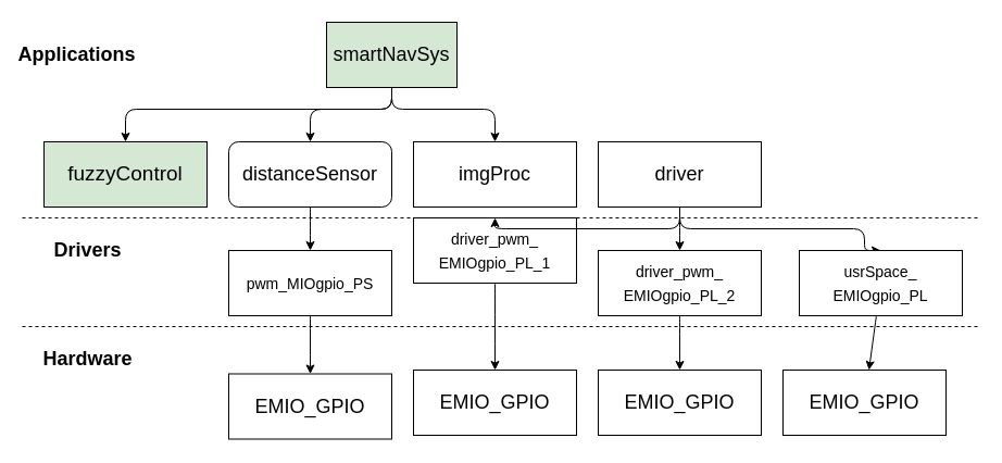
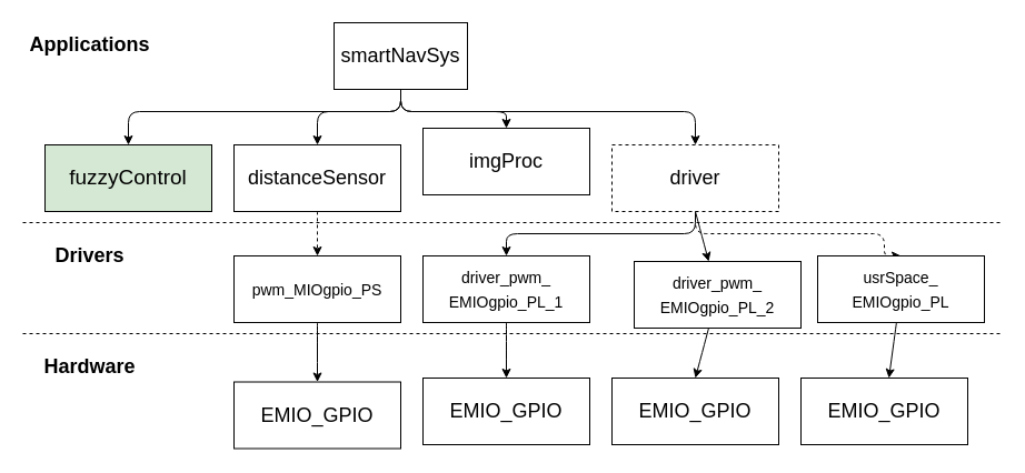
  <mxCell id="0" />
  <mxCell id="1" parent="0" />
  <mxCell id="2" style="edgeStyle=orthogonalEdgeStyle;html=1;entryX=0.5;entryY=0;entryDx=0;entryDy=0;rounded=1;" parent="1" target="13" edge="1"><mxGeometry relative="1" as="geometry"><mxPoint x="360" y="40" as="sourcePoint" /><mxPoint x="120" y="140" as="targetPoint" /><Array as="points"><mxPoint x="360" y="100" /><mxPoint x="115" y="100" /></Array></mxGeometry></mxCell>
  <mxCell id="3" style="edgeStyle=orthogonalEdgeStyle;rounded=1;html=1;entryX=0.5;entryY=0;entryDx=0;entryDy=0;" parent="1" target="16" edge="1"><mxGeometry relative="1" as="geometry"><mxPoint x="360" y="40" as="sourcePoint" /><mxPoint x="440" y="140" as="targetPoint" /><Array as="points"><mxPoint x="360" y="100" /><mxPoint x="455" y="100" /></Array></mxGeometry></mxCell>
  <mxCell id="4" style="edgeStyle=orthogonalEdgeStyle;rounded=1;html=1;entryX=0.5;entryY=0;entryDx=0;entryDy=0;" parent="1" target="15" edge="1"><mxGeometry relative="1" as="geometry"><mxPoint x="360" y="40" as="sourcePoint" /><mxPoint x="280" y="140" as="targetPoint" /><Array as="points"><mxPoint x="360" y="100" /><mxPoint x="285" y="100" /></Array></mxGeometry></mxCell>
+ <mxCell id="5" style="edgeStyle=orthogonalEdgeStyle;rounded=1;html=1;exitX=0.5;exitY=1;exitDx=0;exitDy=0;entryX=0.5;entryY=0;entryDx=0;entryDy=0;" parent="1" source="12" target="17" edge="1"><mxGeometry relative="1" as="geometry"><mxPoint x="360" y="40" as="sourcePoint" /><mxPoint x="600.029" y="130" as="targetPoint" /><Array as="points"><mxPoint x="360" y="100" /><mxPoint x="625" y="100" /></Array></mxGeometry></mxCell>
  <mxCell id="6" style="edgeStyle=none;curved=1;html=1;fontSize=11;startArrow=none;startFill=0;strokeWidth=1;elbow=vertical;exitX=0.5;exitY=1;exitDx=0;exitDy=0;" parent="1" source="17" target="21" edge="1"><mxGeometry relative="1" as="geometry"><mxPoint x="603.462" y="210" as="sourcePoint" /></mxGeometry></mxCell>
- <mxCell id="7" style="edgeStyle=orthogonalEdgeStyle;html=1;fontSize=11;startArrow=none;startFill=0;strokeWidth=1;elbow=vertical;exitX=0.5;exitY=1;exitDx=0;exitDy=0;entryX=0.5;entryY=0;entryDx=0;entryDy=0;" parent="1" source="17" target="26" edge="1"><mxGeometry relative="1" as="geometry"><mxPoint x="600.029" y="210" as="sourcePoint" /><Array as="points"><mxPoint x="625" y="210" /><mxPoint x="795" y="210" /></Array></mxGeometry></mxCell>
+ <mxCell id="7" style="edgeStyle=orthogonalEdgeStyle;html=1;fontSize=11;startArrow=none;startFill=0;strokeWidth=1;elbow=vertical;exitX=0.5;exitY=1;exitDx=0;exitDy=0;entryX=0.5;entryY=0;entryDx=0;entryDy=0;dashed=1;" parent="1" source="17" target="26" edge="1"><mxGeometry relative="1" as="geometry"><mxPoint x="600.029" y="210" as="sourcePoint" /><Array as="points"><mxPoint x="625" y="210" /><mxPoint x="795" y="210" /></Array></mxGeometry></mxCell>
  <mxCell id="8" value="" style="endArrow=none;dashed=1;html=1;rounded=1;" parent="1" edge="1"><mxGeometry width="50" height="50" relative="1" as="geometry"><mxPoint y="300" as="sourcePoint" x="20" /><mxPoint x="900" y="300" as="targetPoint" /></mxGeometry></mxCell>
  <mxCell id="9" value="&lt;font style=&quot;font-size: 18px;&quot;&gt;Drivers&lt;/font&gt;" style="text;strokeColor=none;fillColor=none;html=1;fontSize=18;fontStyle=1;verticalAlign=middle;align=center;" parent="1" vertex="1"><mxGeometry x="30" y="210" width="100" height="40" as="geometry" /></mxCell>
  <mxCell id="10" value="Hardware" style="text;strokeColor=none;fillColor=none;html=1;fontSize=18;fontStyle=1;verticalAlign=middle;align=center;" parent="1" vertex="1"><mxGeometry x="30" y="310" width="100" height="40" as="geometry" /></mxCell>
  <mxCell id="11" value="" style="endArrow=none;dashed=1;html=1;rounded=1;" parent="1" edge="1"><mxGeometry width="50" height="50" relative="1" as="geometry"><mxPoint y="200" as="sourcePoint" x="20" /><mxPoint x="900" y="200" as="targetPoint" /></mxGeometry></mxCell>
- <mxCell id="12" value="&lt;span&gt;&lt;font style=&quot;font-size: 18px&quot;&gt;smartNavSys&lt;/font&gt;&lt;/span&gt;" style="rounded=0;whiteSpace=wrap;html=1;fontSize=14;fillColor=#d5e8d4;" parent="1" vertex="1"><mxGeometry x="300" y="20" width="120" height="60" as="geometry" /></mxCell>
+ <mxCell id="12" value="&lt;span&gt;&lt;font style=&quot;font-size: 18px&quot;&gt;smartNavSys&lt;/font&gt;&lt;/span&gt;" style="rounded=0;whiteSpace=wrap;html=1;fontSize=14;" parent="1" vertex="1"><mxGeometry x="300" y="20" width="120" height="60" as="geometry" /></mxCell>
  <mxCell id="13" value="&lt;span style=&quot;font-size: 19px&quot;&gt;fuzzyControl&lt;/span&gt;" style="rounded=0;whiteSpace=wrap;html=1;fontSize=18;fillColor=#d5e8d4;" parent="1" vertex="1"><mxGeometry x="40" y="130" width="150" height="60" as="geometry" /></mxCell>
- <mxCell id="14" style="edgeStyle=none;curved=1;html=1;fontSize=14;startArrow=none;startFill=0;endArrow=classic;endFill=1;strokeWidth=1;" parent="1" source="15" target="19" edge="1"><mxGeometry relative="1" as="geometry" /></mxCell>
- <mxCell id="15" value="&lt;span&gt;distanceSensor&lt;/span&gt;" style="whiteSpace=wrap;html=1;fontSize=18;rounded=1;" parent="1" vertex="1"><mxGeometry x="210" y="130" width="150" height="60" as="geometry" /></mxCell>
- <mxCell id="16" value="&lt;span&gt;imgProc&lt;/span&gt;" style="rounded=0;whiteSpace=wrap;html=1;fontSize=18;" parent="1" vertex="1"><mxGeometry x="380" y="130" width="150" height="60" as="geometry" /></mxCell>
- <mxCell id="17" value="&lt;span&gt;driver&lt;/span&gt;" style="rounded=0;whiteSpace=wrap;html=1;fontSize=18;" parent="1" vertex="1"><mxGeometry x="550" y="130" width="150" height="60" as="geometry" /></mxCell>
+ <mxCell id="14" style="edgeStyle=none;curved=1;html=1;fontSize=14;startArrow=none;startFill=0;endArrow=classic;endFill=1;strokeWidth=1;dashed=1;" parent="1" source="15" target="19" edge="1"><mxGeometry relative="1" as="geometry" /></mxCell>
+ <mxCell id="15" value="&lt;span&gt;distanceSensor&lt;/span&gt;" style="rounded=0;whiteSpace=wrap;html=1;fontSize=18;" parent="1" vertex="1"><mxGeometry x="210" y="130" width="150" height="60" as="geometry" /></mxCell>
+ <mxCell id="16" value="&lt;span&gt;imgProc&lt;/span&gt;" style="rounded=0;whiteSpace=wrap;html=1;fontSize=18;" parent="1" vertex="1"><mxGeometry x="380" y="115" width="150" height="60" as="geometry" /></mxCell>
+ <mxCell id="17" value="&lt;span&gt;driver&lt;/span&gt;" style="rounded=0;whiteSpace=wrap;html=1;fontSize=18;dashed=1;" parent="1" vertex="1"><mxGeometry x="550" y="130" width="150" height="60" as="geometry" /></mxCell>
  <mxCell id="18" style="edgeStyle=none;curved=1;html=1;fontSize=18;startArrow=none;startFill=0;endArrow=classic;endFill=1;strokeWidth=1;" parent="1" source="19" target="30" edge="1"><mxGeometry relative="1" as="geometry" /></mxCell>
  <mxCell id="19" value="&lt;span style=&quot;font-size: 14px&quot;&gt;pwm_&lt;/span&gt;&lt;span style=&quot;font-size: 14px&quot;&gt;MIOgpio_PS&lt;/span&gt;" style="rounded=0;whiteSpace=wrap;html=1;fontSize=18;" parent="1" vertex="1"><mxGeometry x="210" y="230" width="150" height="60" as="geometry" /></mxCell>
  <mxCell id="20" style="edgeStyle=none;curved=1;html=1;entryX=0.5;entryY=0;entryDx=0;entryDy=0;fontSize=18;startArrow=none;startFill=0;endArrow=classic;endFill=1;strokeWidth=1;" parent="1" source="21" target="28" edge="1"><mxGeometry relative="1" as="geometry" /></mxCell>
- <mxCell id="21" value="&lt;span style=&quot;font-size: 14px&quot;&gt;driver_pwm_&lt;/span&gt;&lt;br style=&quot;font-size: 14px&quot;&gt;&lt;span style=&quot;font-size: 14px&quot;&gt;EMIOgpio_PL_2&lt;/span&gt;" style="rounded=0;whiteSpace=wrap;html=1;fontSize=18;" parent="1" vertex="1"><mxGeometry x="550" y="230" width="150" height="60" as="geometry" /></mxCell>
+ <mxCell id="21" value="&lt;span style=&quot;font-size: 14px&quot;&gt;driver_pwm_&lt;/span&gt;&lt;br style=&quot;font-size: 14px&quot;&gt;&lt;span style=&quot;font-size: 14px&quot;&gt;EMIOgpio_PL_2&lt;/span&gt;" style="rounded=0;whiteSpace=wrap;html=1;fontSize=18;" parent="1" vertex="1"><mxGeometry x="570" y="235" width="150" height="60" as="geometry" /></mxCell>
  <mxCell id="22" style="edgeStyle=none;curved=1;html=1;entryX=0.5;entryY=0;entryDx=0;entryDy=0;fontSize=18;startArrow=none;startFill=0;endArrow=classic;endFill=1;strokeWidth=1;" parent="1" source="23" target="29" edge="1"><mxGeometry relative="1" as="geometry" /></mxCell>
- <mxCell id="23" value="&lt;span style=&quot;font-size: 14px&quot;&gt;driver_pwm_&lt;/span&gt;&lt;br style=&quot;font-size: 14px&quot;&gt;&lt;span style=&quot;font-size: 14px&quot;&gt;EMIOgpio_PL_1&lt;/span&gt;" style="rounded=0;whiteSpace=wrap;html=1;fontSize=18;" parent="1" vertex="1"><mxGeometry x="380" y="200" width="150" height="60" as="geometry" /></mxCell>
+ <mxCell id="23" value="&lt;span style=&quot;font-size: 14px&quot;&gt;driver_pwm_&lt;/span&gt;&lt;br style=&quot;font-size: 14px&quot;&gt;&lt;span style=&quot;font-size: 14px&quot;&gt;EMIOgpio_PL_1&lt;/span&gt;" style="rounded=0;whiteSpace=wrap;html=1;fontSize=18;" parent="1" vertex="1"><mxGeometry x="380" y="230" width="150" height="60" as="geometry" /></mxCell>
  <mxCell id="24" value="" style="edgeStyle=orthogonalEdgeStyle;html=1;entryX=0.5;entryY=0;entryDx=0;entryDy=0;fontSize=11;startArrow=none;startFill=0;strokeWidth=1;elbow=vertical;exitX=0.5;exitY=1;exitDx=0;exitDy=0;endArrow=classic;endFill=1;" parent="1" source="17" target="23" edge="1"><mxGeometry relative="1" as="geometry"><mxPoint x="625" y="190" as="sourcePoint" /><mxPoint x="440" y="300" as="targetPoint" /><Array as="points"><mxPoint x="625" y="210" /></Array></mxGeometry></mxCell>
  <mxCell id="25" style="edgeStyle=none;curved=1;html=1;fontSize=18;startArrow=none;startFill=0;endArrow=classic;endFill=1;strokeWidth=1;" parent="1" source="26" target="27" edge="1"><mxGeometry relative="1" as="geometry" /></mxCell>
  <mxCell id="26" value="&lt;span style=&quot;font-size: 14px&quot;&gt;usrSpace_&lt;br&gt;&lt;/span&gt;&lt;span style=&quot;font-size: 14px&quot;&gt;EMIOgpio_PL&lt;/span&gt;" style="rounded=0;whiteSpace=wrap;html=1;fontSize=18;" parent="1" vertex="1"><mxGeometry x="735" y="230" width="150" height="60" as="geometry" /></mxCell>
  <mxCell id="27" value="&lt;font style=&quot;font-size: 18px&quot;&gt;EMIO_GPIO&lt;/font&gt;" style="rounded=0;whiteSpace=wrap;html=1;fontSize=18;" parent="1" vertex="1"><mxGeometry x="720" y="340" width="150" height="60" as="geometry" /></mxCell>
  <mxCell id="28" value="&lt;font style=&quot;font-size: 18px&quot;&gt;EMIO_GPIO&lt;/font&gt;" style="rounded=0;whiteSpace=wrap;html=1;fontSize=18;" parent="1" vertex="1"><mxGeometry x="550" y="340" width="150" height="60" as="geometry" /></mxCell>
  <mxCell id="29" value="&lt;font style=&quot;font-size: 18px&quot;&gt;EMIO_GPIO&lt;/font&gt;" style="rounded=0;whiteSpace=wrap;html=1;fontSize=18;" parent="1" vertex="1"><mxGeometry x="380" y="340" width="150" height="60" as="geometry" /></mxCell>
  <mxCell id="30" value="&lt;font style=&quot;font-size: 18px&quot;&gt;EMIO_GPIO&lt;/font&gt;" style="rounded=0;whiteSpace=wrap;html=1;fontSize=18;" parent="1" vertex="1"><mxGeometry x="210" y="343.5" width="150" height="60" as="geometry" /></mxCell>
- <mxCell id="31" value="&lt;font style=&quot;font-size: 18px&quot;&gt;Applications&lt;/font&gt;" style="text;strokeColor=none;fillColor=none;html=1;fontSize=18;fontStyle=1;verticalAlign=middle;align=center;" vertex="1" parent="1"><mxGeometry x="20" y="30" width="100" height="40" as="geometry" /></mxCell>
+ <mxCell id="31" value="&lt;font style=&quot;font-size: 18px&quot;&gt;Applications&lt;/font&gt;" style="text;strokeColor=none;fillColor=none;html=1;fontSize=18;fontStyle=1;verticalAlign=middle;align=center;" vertex="1" parent="1"><mxGeometry x="30" y="20" width="100" height="40" as="geometry" /></mxCell>
